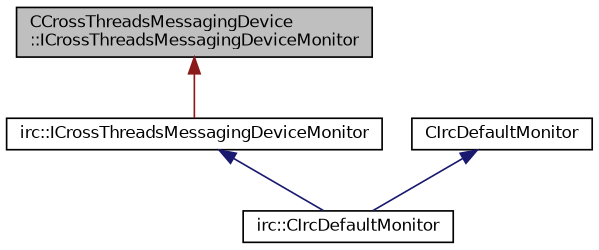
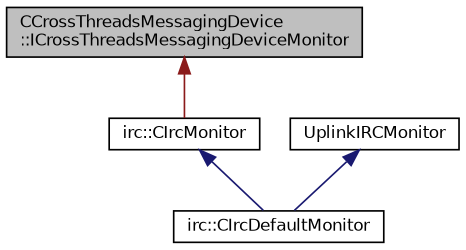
  digraph {
    fontname="DejaVu Sans"
    node [color=black fillcolor=white fontname="DejaVu Sans" fontsize=10 shape=record style=filled]
    edge [color=midnightblue dir=back fontname="DejaVu Sans" fontsize=10 labelfontname=Helvetica labelfontsize=10 style=solid]
    n1 [fillcolor=grey75 fontcolor=black height=0.2 label="CCrossThreadsMessagingDevice\l::ICrossThreadsMessagingDeviceMonitor" width=0.4]
-   n2 [height=0.2 label="irc::ICrossThreadsMessagingDeviceMonitor" width=0.4]
+   n2 [height=0.2 label="irc::CIrcMonitor" width=0.4]
    n3 [height=0.2 label="irc::CIrcDefaultMonitor" width=0.4]
-   n4 [height=0.2 label=CIrcDefaultMonitor width=0.4]
+   n4 [height=0.2 label=UplinkIRCMonitor width=0.4]
    n1 -> n2 [color=firebrick4]
    n2 -> n3
    n4 -> n3
  }
